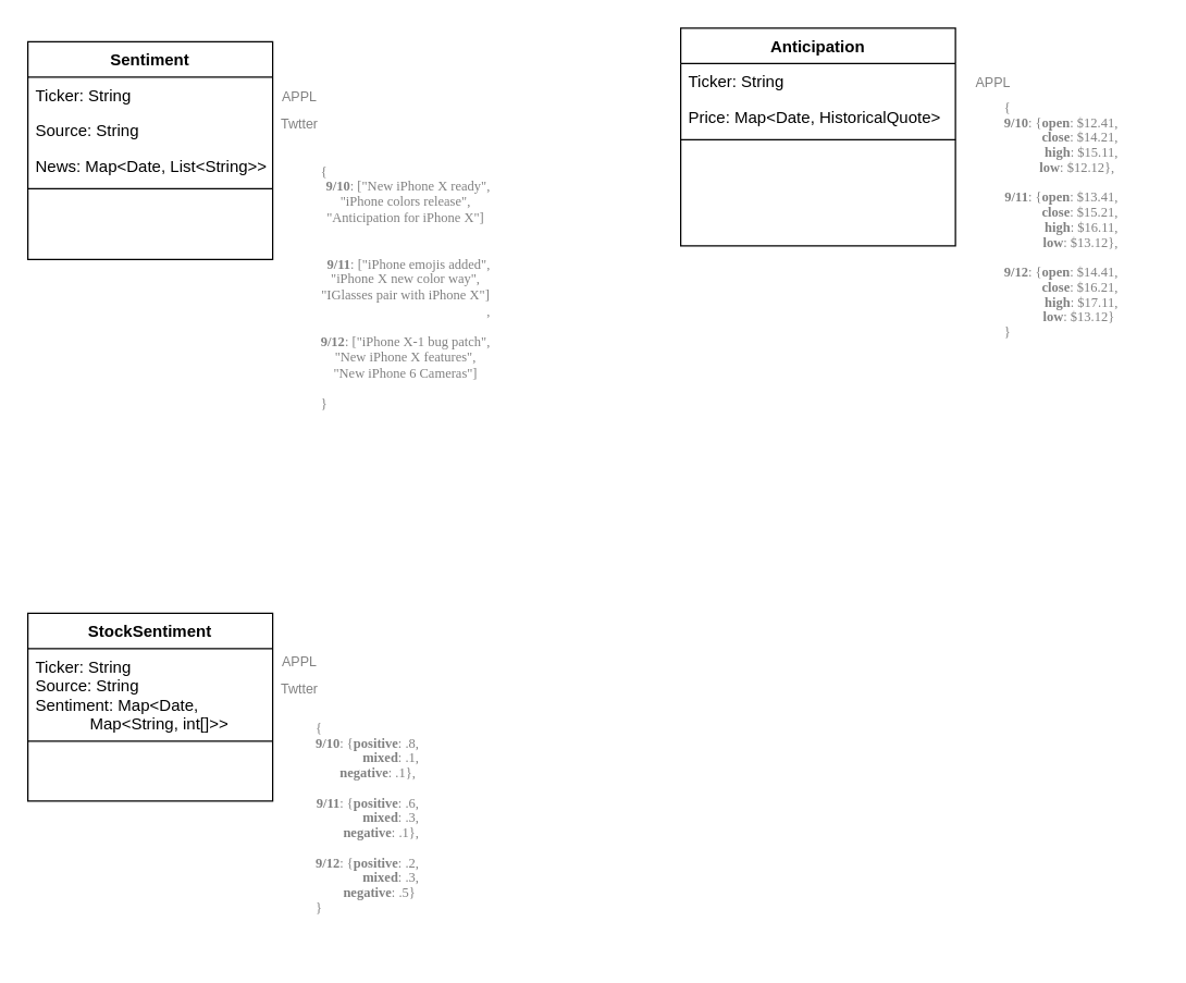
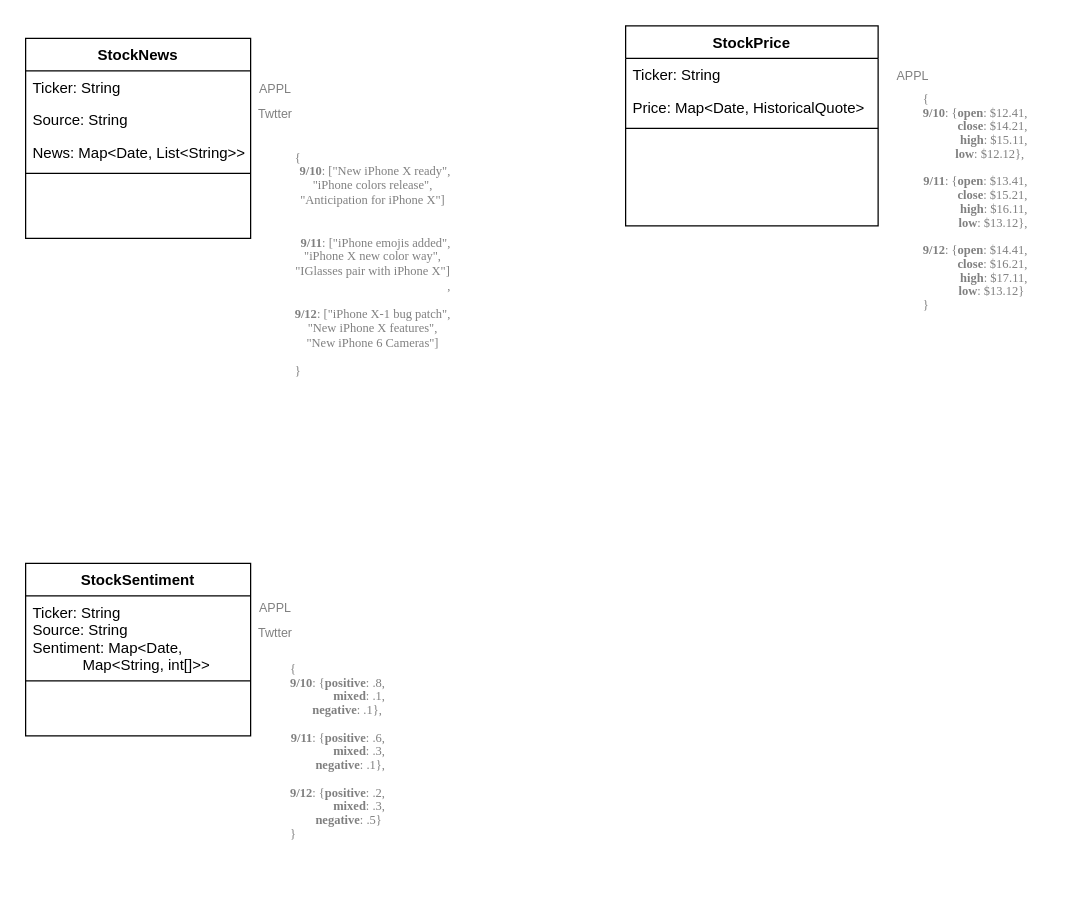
  <mxCell id="0" />
  <mxCell id="1" parent="0" />
- <mxCell id="2" value="Sentiment" style="swimlane;fontStyle=1;align=center;verticalAlign=top;childLayout=stackLayout;horizontal=1;startSize=26;horizontalStack=0;resizeParent=1;resizeLast=0;collapsible=1;marginBottom=0;rounded=0;shadow=0;strokeWidth=1;" parent="1" vertex="1"><mxGeometry x="20" y="30" width="180" height="160" as="geometry"><mxRectangle x="230" y="140" width="160" height="26" as="alternateBounds" /></mxGeometry></mxCell>
+ <mxCell id="2" value="StockNews" style="swimlane;fontStyle=1;align=center;verticalAlign=top;childLayout=stackLayout;horizontal=1;startSize=26;horizontalStack=0;resizeParent=1;resizeLast=0;collapsible=1;marginBottom=0;rounded=0;shadow=0;strokeWidth=1;" parent="1" vertex="1"><mxGeometry x="20" y="30" width="180" height="160" as="geometry"><mxRectangle x="230" y="140" width="160" height="26" as="alternateBounds" /></mxGeometry></mxCell>
  <mxCell id="3" value="Ticker: String" style="text;align=left;verticalAlign=top;spacingLeft=4;spacingRight=4;overflow=hidden;rotatable=0;points=[[0,0.5],[1,0.5]];portConstraint=eastwest;" parent="2" vertex="1"><mxGeometry y="26" width="180" height="26" as="geometry" /></mxCell>
  <mxCell id="4" value="Source: String" style="text;align=left;verticalAlign=top;spacingLeft=4;spacingRight=4;overflow=hidden;rotatable=0;points=[[0,0.5],[1,0.5]];portConstraint=eastwest;" vertex="1" parent="2"><mxGeometry y="52" width="180" height="26" as="geometry" /></mxCell>
  <mxCell id="5" value="News: Map&lt;Date, List&lt;String&gt;&gt;" style="text;align=left;verticalAlign=top;spacingLeft=4;spacingRight=4;overflow=hidden;rotatable=0;points=[[0,0.5],[1,0.5]];portConstraint=eastwest;rounded=0;shadow=0;html=0;" parent="2" vertex="1"><mxGeometry y="78" width="180" height="26" as="geometry" /></mxCell>
  <mxCell id="6" value="" style="line;html=1;strokeWidth=1;align=left;verticalAlign=middle;spacingTop=-1;spacingLeft=3;spacingRight=3;rotatable=0;labelPosition=right;points=[];portConstraint=eastwest;" parent="2" vertex="1"><mxGeometry y="104" width="180" height="8" as="geometry" /></mxCell>
  <mxCell id="7" value="StockSentiment" style="swimlane;fontStyle=1;align=center;verticalAlign=top;childLayout=stackLayout;horizontal=1;startSize=26;horizontalStack=0;resizeParent=1;resizeLast=0;collapsible=1;marginBottom=0;rounded=0;shadow=0;strokeWidth=1;" parent="1" vertex="1"><mxGeometry x="20" y="450" width="180" height="138" as="geometry"><mxRectangle x="130" y="380" width="160" height="26" as="alternateBounds" /></mxGeometry></mxCell>
  <mxCell id="8" value="Ticker: String&#10;Source: String&#10;Sentiment: Map&lt;Date, &#10;            Map&lt;String, int[]&gt;&gt; &#10;&#10;&#10;&#10;&#10;&#10;" style="text;align=left;verticalAlign=top;spacingLeft=4;spacingRight=4;overflow=hidden;rotatable=0;points=[[0,0.5],[1,0.5]];portConstraint=eastwest;" parent="7" vertex="1"><mxGeometry y="26" width="180" height="64" as="geometry" /></mxCell>
  <mxCell id="9" value="" style="line;html=1;strokeWidth=1;align=left;verticalAlign=middle;spacingTop=-1;spacingLeft=3;spacingRight=3;rotatable=0;labelPosition=right;points=[];portConstraint=eastwest;" parent="7" vertex="1"><mxGeometry y="90" width="180" height="8" as="geometry" /></mxCell>
- <mxCell id="10" value="Anticipation" style="swimlane;fontStyle=1;align=center;verticalAlign=top;childLayout=stackLayout;horizontal=1;startSize=26;horizontalStack=0;resizeParent=1;resizeLast=0;collapsible=1;marginBottom=0;rounded=0;shadow=0;strokeWidth=1;" parent="1" vertex="1"><mxGeometry x="500" y="20" width="202" height="160" as="geometry"><mxRectangle x="550" y="140" width="160" height="26" as="alternateBounds" /></mxGeometry></mxCell>
+ <mxCell id="10" value="StockPrice" style="swimlane;fontStyle=1;align=center;verticalAlign=top;childLayout=stackLayout;horizontal=1;startSize=26;horizontalStack=0;resizeParent=1;resizeLast=0;collapsible=1;marginBottom=0;rounded=0;shadow=0;strokeWidth=1;" parent="1" vertex="1"><mxGeometry x="500" y="20" width="202" height="160" as="geometry"><mxRectangle x="550" y="140" width="160" height="26" as="alternateBounds" /></mxGeometry></mxCell>
  <mxCell id="11" value="Ticker: String" style="text;align=left;verticalAlign=top;spacingLeft=4;spacingRight=4;overflow=hidden;rotatable=0;points=[[0,0.5],[1,0.5]];portConstraint=eastwest;" parent="10" vertex="1"><mxGeometry y="26" width="202" height="26" as="geometry" /></mxCell>
  <mxCell id="12" value="Price: Map&lt;Date, HistoricalQuote&gt;" style="text;align=left;verticalAlign=top;spacingLeft=4;spacingRight=4;overflow=hidden;rotatable=0;points=[[0,0.5],[1,0.5]];portConstraint=eastwest;rounded=0;shadow=0;html=0;" parent="10" vertex="1"><mxGeometry y="52" width="202" height="26" as="geometry" /></mxCell>
  <mxCell id="13" value="" style="line;html=1;strokeWidth=1;align=left;verticalAlign=middle;spacingTop=-1;spacingLeft=3;spacingRight=3;rotatable=0;labelPosition=right;points=[];portConstraint=eastwest;" parent="10" vertex="1"><mxGeometry y="78" width="202" height="8" as="geometry" /></mxCell>
  <mxCell id="14" value="&lt;p style=&quot;margin: 0px ; font-stretch: normal ; font-size: 10px ; line-height: normal ; font-family: &amp;#34;menlo&amp;#34; ; color: rgb(128 , 128 , 128)&quot;&gt;&lt;br&gt;&lt;/p&gt;" style="text;html=1;strokeColor=none;fillColor=none;align=center;verticalAlign=middle;whiteSpace=wrap;rounded=0;fontSize=10;" vertex="1" parent="1"><mxGeometry x="160" y="310" width="330" as="geometry" /></mxCell>
  <mxCell id="15" value="&lt;font color=&quot;#808080&quot;&gt;APPL&lt;/font&gt;" style="text;html=1;strokeColor=none;fillColor=none;align=center;verticalAlign=middle;whiteSpace=wrap;rounded=0;fontSize=10;" vertex="1" parent="1"><mxGeometry x="200" y="475" width="40" height="20" as="geometry" /></mxCell>
  <mxCell id="16" value="&lt;font color=&quot;#808080&quot;&gt;APPL&lt;/font&gt;" style="text;html=1;strokeColor=none;fillColor=none;align=center;verticalAlign=middle;whiteSpace=wrap;rounded=0;fontSize=10;" vertex="1" parent="1"><mxGeometry x="710" y="50" width="40" height="20" as="geometry" /></mxCell>
  <mxCell id="17" value="&lt;font color=&quot;#808080&quot;&gt;APPL&lt;/font&gt;" style="text;html=1;strokeColor=none;fillColor=none;align=center;verticalAlign=middle;whiteSpace=wrap;rounded=0;fontSize=10;" vertex="1" parent="1"><mxGeometry x="200" y="60" width="40" height="20" as="geometry" /></mxCell>
  <mxCell id="18" value="&lt;p style=&quot;text-align: left ; margin: 0px ; font-stretch: normal ; font-size: 10px ; line-height: normal ; font-family: &amp;#34;menlo&amp;#34; ; color: rgb(128 , 128 , 128)&quot;&gt;{&amp;nbsp;&lt;/p&gt;&lt;p style=&quot;text-align: right ; margin: 0px ; font-stretch: normal ; font-size: 10px ; line-height: normal ; font-family: &amp;#34;menlo&amp;#34; ; color: rgb(128 , 128 , 128)&quot;&gt;&lt;b&gt;9/10&lt;/b&gt;: {&lt;b&gt;open&lt;/b&gt;: $12.41,&lt;/p&gt;&lt;p style=&quot;text-align: right ; margin: 0px ; font-stretch: normal ; font-size: 10px ; line-height: normal ; font-family: &amp;#34;menlo&amp;#34; ; color: rgb(128 , 128 , 128)&quot;&gt;&lt;span&gt;&lt;b&gt; close&lt;/b&gt;: $14.21,&lt;/span&gt;&lt;/p&gt;&lt;p style=&quot;text-align: right ; margin: 0px ; font-stretch: normal ; font-size: 10px ; line-height: normal ; font-family: &amp;#34;menlo&amp;#34; ; color: rgb(128 , 128 , 128)&quot;&gt;&lt;span&gt;&lt;b&gt; high&lt;/b&gt;: $15.11,&lt;/span&gt;&lt;/p&gt;&lt;p style=&quot;text-align: right ; margin: 0px ; font-stretch: normal ; font-size: 10px ; line-height: normal ; font-family: &amp;#34;menlo&amp;#34; ; color: rgb(128 , 128 , 128)&quot;&gt;&lt;span&gt;&lt;b&gt; low&lt;/b&gt;: $12.12},&amp;nbsp;&lt;/span&gt;&lt;/p&gt;&lt;p style=&quot;text-align: right ; margin: 0px ; font-stretch: normal ; font-size: 10px ; line-height: normal ; font-family: &amp;#34;menlo&amp;#34; ; color: rgb(128 , 128 , 128)&quot;&gt;&lt;span&gt;&lt;br&gt;&lt;/span&gt;&lt;/p&gt;&lt;p style=&quot;text-align: right ; margin: 0px ; font-stretch: normal ; line-height: normal ; font-family: &amp;#34;menlo&amp;#34; ; color: rgb(128 , 128 , 128)&quot;&gt;&lt;b&gt;9/11&lt;/b&gt;: {&lt;b&gt;open&lt;/b&gt;: $13.41,&lt;/p&gt;&lt;p style=&quot;text-align: right ; margin: 0px ; font-stretch: normal ; line-height: normal ; font-family: &amp;#34;menlo&amp;#34; ; color: rgb(128 , 128 , 128)&quot;&gt;&lt;span&gt;&lt;b&gt; close&lt;/b&gt;: $15.21,&lt;/span&gt;&lt;/p&gt;&lt;p style=&quot;text-align: right ; margin: 0px ; font-stretch: normal ; line-height: normal ; font-family: &amp;#34;menlo&amp;#34; ; color: rgb(128 , 128 , 128)&quot;&gt;&lt;span&gt;&lt;b&gt; high&lt;/b&gt;: $16.11,&lt;/span&gt;&lt;/p&gt;&lt;p style=&quot;text-align: right ; margin: 0px ; font-stretch: normal ; font-size: 10px ; line-height: normal ; font-family: &amp;#34;menlo&amp;#34; ; color: rgb(128 , 128 , 128)&quot;&gt;&lt;b&gt; low&lt;/b&gt;: $13.12},&lt;/p&gt;&lt;p style=&quot;text-align: right ; margin: 0px ; font-stretch: normal ; font-size: 10px ; line-height: normal ; font-family: &amp;#34;menlo&amp;#34; ; color: rgb(128 , 128 , 128)&quot;&gt;&lt;span&gt;&lt;br&gt;&lt;/span&gt;&lt;/p&gt;&lt;p style=&quot;text-align: right ; margin: 0px ; font-stretch: normal ; line-height: normal ; font-family: &amp;#34;menlo&amp;#34; ; color: rgb(128 , 128 , 128)&quot;&gt;&lt;b&gt;9/12&lt;/b&gt;: {&lt;b&gt;open&lt;/b&gt;: $14.41,&lt;/p&gt;&lt;p style=&quot;text-align: right ; margin: 0px ; font-stretch: normal ; line-height: normal ; font-family: &amp;#34;menlo&amp;#34; ; color: rgb(128 , 128 , 128)&quot;&gt;&lt;span&gt;&lt;b&gt; close&lt;/b&gt;: $16.21,&lt;/span&gt;&lt;/p&gt;&lt;p style=&quot;text-align: right ; margin: 0px ; font-stretch: normal ; line-height: normal ; font-family: &amp;#34;menlo&amp;#34; ; color: rgb(128 , 128 , 128)&quot;&gt;&lt;span&gt;&lt;b&gt; high&lt;/b&gt;: $17.11,&lt;/span&gt;&lt;/p&gt;&lt;p style=&quot;text-align: right ; margin: 0px ; font-stretch: normal ; font-size: 10px ; line-height: normal ; font-family: &amp;#34;menlo&amp;#34; ; color: rgb(128 , 128 , 128)&quot;&gt;&lt;b&gt; low&lt;/b&gt;: $13.12}&lt;span style=&quot;text-align: right&quot;&gt;&amp;nbsp;&lt;/span&gt;&lt;/p&gt;&lt;p style=&quot;text-align: left ; margin: 0px ; font-stretch: normal ; font-size: 10px ; line-height: normal ; font-family: &amp;#34;menlo&amp;#34; ; color: rgb(128 , 128 , 128)&quot;&gt;&lt;span style=&quot;text-align: right&quot;&gt;}&lt;/span&gt;&lt;/p&gt;&lt;p&gt;&lt;/p&gt;" style="text;html=1;strokeColor=none;fillColor=none;align=center;verticalAlign=middle;whiteSpace=wrap;rounded=0;fontSize=10;" vertex="1" parent="1"><mxGeometry x="710" y="60" width="140" height="210" as="geometry" /></mxCell>
  <mxCell id="19" value="&lt;p style=&quot;text-align: left ; margin: 0px ; font-stretch: normal ; font-size: 10px ; line-height: normal ; font-family: &amp;#34;menlo&amp;#34; ; color: rgb(128 , 128 , 128)&quot;&gt;{&amp;nbsp;&lt;/p&gt;&lt;p style=&quot;text-align: right ; margin: 0px ; font-stretch: normal ; font-size: 10px ; line-height: normal ; font-family: &amp;#34;menlo&amp;#34; ; color: rgb(128 , 128 , 128)&quot;&gt;&lt;b&gt;9/10&lt;/b&gt;: [&quot;New iPhone X ready&quot;,&lt;/p&gt;&lt;span style=&quot;text-align: right&quot;&gt;&lt;font color=&quot;#808080&quot; face=&quot;menlo&quot;&gt;&quot;&lt;span&gt;iPhone&lt;/span&gt;&amp;nbsp;colors release&quot;,&lt;/font&gt;&lt;br&gt;&lt;/span&gt;&lt;span style=&quot;text-align: right&quot;&gt;&lt;font color=&quot;#808080&quot; face=&quot;menlo&quot;&gt;&quot;Anticipation for&amp;nbsp;&lt;span&gt;iPhone&lt;/span&gt;&amp;nbsp;X&quot;]&lt;/font&gt;&lt;/span&gt;&lt;span style=&quot;color: rgb(128 , 128 , 128) ; font-family: &amp;#34;menlo&amp;#34; ; text-align: right&quot;&gt;&lt;br&gt;&lt;/span&gt;&lt;p style=&quot;text-align: right ; margin: 0px ; font-stretch: normal ; font-size: 10px ; line-height: normal ; font-family: &amp;#34;menlo&amp;#34; ; color: rgb(128 , 128 , 128)&quot;&gt;&amp;nbsp;&lt;/p&gt;&lt;p style=&quot;text-align: right ; margin: 0px ; font-stretch: normal ; font-size: 10px ; line-height: normal ; font-family: &amp;#34;menlo&amp;#34; ; color: rgb(128 , 128 , 128)&quot;&gt;&lt;span&gt;&lt;br&gt;&lt;/span&gt;&lt;/p&gt;&lt;p style=&quot;text-align: right ; margin: 0px ; font-stretch: normal ; line-height: normal ; font-family: &amp;#34;menlo&amp;#34; ; color: rgb(128 , 128 , 128)&quot;&gt;&lt;b&gt;9/11&lt;/b&gt;: [&quot;iPhone emojis added&quot;,&lt;/p&gt;&lt;span style=&quot;text-align: right&quot;&gt;&lt;font color=&quot;#808080&quot; face=&quot;menlo&quot;&gt;&quot;&lt;span&gt;iPhone X&lt;/span&gt;&amp;nbsp;new color way&quot;,&lt;/font&gt;&lt;br&gt;&lt;/span&gt;&lt;span style=&quot;text-align: right&quot;&gt;&lt;font color=&quot;#808080&quot; face=&quot;menlo&quot;&gt;&quot;IGlasses pair with&amp;nbsp;&lt;span&gt;iPhone&lt;/span&gt;&amp;nbsp;X&quot;]&lt;/font&gt;&lt;/span&gt;&lt;span style=&quot;color: rgb(128 , 128 , 128) ; font-family: &amp;#34;menlo&amp;#34; ; text-align: right&quot;&gt;&lt;br&gt;&lt;/span&gt;&lt;p style=&quot;text-align: right ; margin: 0px ; font-stretch: normal ; font-size: 10px ; line-height: normal ; font-family: &amp;#34;menlo&amp;#34; ; color: rgb(128 , 128 , 128)&quot;&gt;,&lt;/p&gt;&lt;p style=&quot;text-align: right ; margin: 0px ; font-stretch: normal ; font-size: 10px ; line-height: normal ; font-family: &amp;#34;menlo&amp;#34; ; color: rgb(128 , 128 , 128)&quot;&gt;&lt;span&gt;&lt;br&gt;&lt;/span&gt;&lt;/p&gt;&lt;p style=&quot;text-align: right ; margin: 0px ; font-stretch: normal ; line-height: normal ; font-family: &amp;#34;menlo&amp;#34; ; color: rgb(128 , 128 , 128)&quot;&gt;&lt;b&gt;9/12&lt;/b&gt;: [&quot;iPhone X-1 bug patch&quot;,&lt;/p&gt;&lt;span style=&quot;color: rgb(128 , 128 , 128) ; font-family: &amp;#34;menlo&amp;#34; ; text-align: right&quot;&gt;&quot;New iPhone X features&quot;,&lt;br&gt;&lt;/span&gt;&lt;span style=&quot;color: rgb(128 , 128 , 128) ; font-family: &amp;#34;menlo&amp;#34; ; text-align: right&quot;&gt;&quot;New iPhone 6 Cameras&quot;]&lt;/span&gt;&lt;span style=&quot;color: rgb(128 , 128 , 128) ; font-family: &amp;#34;menlo&amp;#34; ; text-align: right&quot;&gt;&lt;br&gt;&lt;/span&gt;&lt;p style=&quot;text-align: right ; margin: 0px ; font-stretch: normal ; font-size: 10px ; line-height: normal ; font-family: &amp;#34;menlo&amp;#34; ; color: rgb(128 , 128 , 128)&quot;&gt;&lt;span style=&quot;text-align: right&quot;&gt;&amp;nbsp;&lt;/span&gt;&lt;/p&gt;&lt;p style=&quot;text-align: left ; margin: 0px ; font-stretch: normal ; font-size: 10px ; line-height: normal ; font-family: &amp;#34;menlo&amp;#34; ; color: rgb(128 , 128 , 128)&quot;&gt;&lt;span style=&quot;text-align: right&quot;&gt;}&lt;/span&gt;&lt;/p&gt;&lt;p&gt;&lt;/p&gt;" style="text;html=1;strokeColor=none;fillColor=none;align=center;verticalAlign=middle;whiteSpace=wrap;rounded=0;fontSize=10;" vertex="1" parent="1"><mxGeometry x="190" y="110" width="216" height="210" as="geometry" /></mxCell>
  <mxCell id="20" value="&lt;p style=&quot;text-align: left ; margin: 0px ; font-stretch: normal ; font-size: 10px ; line-height: normal ; font-family: &amp;#34;menlo&amp;#34; ; color: rgb(128 , 128 , 128)&quot;&gt;{&amp;nbsp;&lt;/p&gt;&lt;p style=&quot;text-align: right ; margin: 0px ; font-stretch: normal ; font-size: 10px ; line-height: normal ; font-family: &amp;#34;menlo&amp;#34; ; color: rgb(128 , 128 , 128)&quot;&gt;&lt;b&gt;9/10&lt;/b&gt;: {&lt;b&gt;positive&lt;/b&gt;: .8,&lt;/p&gt;&lt;p style=&quot;text-align: right ; margin: 0px ; font-stretch: normal ; font-size: 10px ; line-height: normal ; font-family: &amp;#34;menlo&amp;#34; ; color: rgb(128 , 128 , 128)&quot;&gt;&lt;span&gt;&lt;b&gt; mixed&lt;/b&gt;: .1,&lt;/span&gt;&lt;/p&gt;&lt;p style=&quot;text-align: right ; margin: 0px ; font-stretch: normal ; font-size: 10px ; line-height: normal ; font-family: &amp;#34;menlo&amp;#34; ; color: rgb(128 , 128 , 128)&quot;&gt;&lt;span&gt;&lt;b&gt; negative&lt;/b&gt;: .1&lt;/span&gt;},&amp;nbsp;&lt;/p&gt;&lt;p style=&quot;text-align: right ; margin: 0px ; font-stretch: normal ; font-size: 10px ; line-height: normal ; font-family: &amp;#34;menlo&amp;#34; ; color: rgb(128 , 128 , 128)&quot;&gt;&lt;span&gt;&lt;br&gt;&lt;/span&gt;&lt;/p&gt;&lt;p style=&quot;text-align: right ; margin: 0px ; font-stretch: normal ; line-height: normal ; font-family: &amp;#34;menlo&amp;#34; ; color: rgb(128 , 128 , 128)&quot;&gt;&lt;b&gt;9/11&lt;/b&gt;: {&lt;b&gt;positive&lt;/b&gt;: .6,&lt;/p&gt;&lt;p style=&quot;text-align: right ; margin: 0px ; font-stretch: normal ; line-height: normal ; font-family: &amp;#34;menlo&amp;#34; ; color: rgb(128 , 128 , 128)&quot;&gt;&lt;b&gt;mixed&lt;/b&gt;: .3,&lt;/p&gt;&lt;p style=&quot;text-align: right ; margin: 0px ; font-stretch: normal ; font-size: 10px ; line-height: normal ; font-family: &amp;#34;menlo&amp;#34; ; color: rgb(128 , 128 , 128)&quot;&gt;&lt;b&gt;negative&lt;/b&gt;: .1},&lt;/p&gt;&lt;p style=&quot;text-align: right ; margin: 0px ; font-stretch: normal ; font-size: 10px ; line-height: normal ; font-family: &amp;#34;menlo&amp;#34; ; color: rgb(128 , 128 , 128)&quot;&gt;&lt;span&gt;&lt;br&gt;&lt;/span&gt;&lt;/p&gt;&lt;p style=&quot;text-align: right ; margin: 0px ; font-stretch: normal ; line-height: normal ; font-family: &amp;#34;menlo&amp;#34; ; color: rgb(128 , 128 , 128)&quot;&gt;&lt;b&gt;9/12&lt;/b&gt;: {&lt;b&gt;positive&lt;/b&gt;: .2,&lt;/p&gt;&lt;p style=&quot;text-align: right ; margin: 0px ; font-stretch: normal ; line-height: normal ; font-family: &amp;#34;menlo&amp;#34; ; color: rgb(128 , 128 , 128)&quot;&gt;&lt;b&gt;mixed&lt;/b&gt;: .3,&lt;/p&gt;&lt;p style=&quot;text-align: right ; margin: 0px ; font-stretch: normal ; font-size: 10px ; line-height: normal ; font-family: &amp;#34;menlo&amp;#34; ; color: rgb(128 , 128 , 128)&quot;&gt;&lt;b&gt;negative&lt;/b&gt;: .5}&lt;span style=&quot;text-align: right&quot;&gt;&amp;nbsp;&lt;/span&gt;&lt;/p&gt;&lt;p style=&quot;text-align: left ; margin: 0px ; font-stretch: normal ; font-size: 10px ; line-height: normal ; font-family: &amp;#34;menlo&amp;#34; ; color: rgb(128 , 128 , 128)&quot;&gt;&lt;span style=&quot;text-align: right&quot;&gt;}&lt;/span&gt;&lt;/p&gt;&lt;p&gt;&lt;/p&gt;" style="text;html=1;strokeColor=none;fillColor=none;align=center;verticalAlign=middle;whiteSpace=wrap;rounded=0;fontSize=10;" vertex="1" parent="1"><mxGeometry x="200" y="510" width="140" height="190" as="geometry" /></mxCell>
  <mxCell id="21" value="&lt;font color=&quot;#808080&quot;&gt;Twtter&lt;/font&gt;" style="text;html=1;strokeColor=none;fillColor=none;align=center;verticalAlign=middle;whiteSpace=wrap;rounded=0;fontSize=10;" vertex="1" parent="1"><mxGeometry x="200" y="80" width="40" height="20" as="geometry" /></mxCell>
  <mxCell id="22" value="&lt;font color=&quot;#808080&quot;&gt;Twtter&lt;/font&gt;" style="text;html=1;strokeColor=none;fillColor=none;align=center;verticalAlign=middle;whiteSpace=wrap;rounded=0;fontSize=10;" vertex="1" parent="1"><mxGeometry x="200" y="495" width="40" height="20" as="geometry" /></mxCell>
